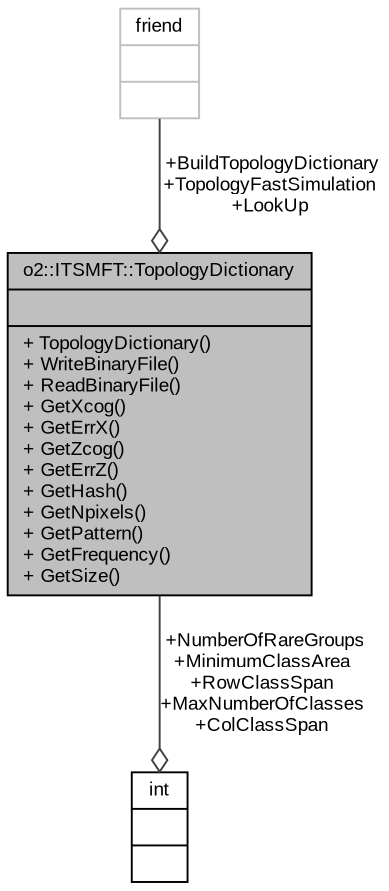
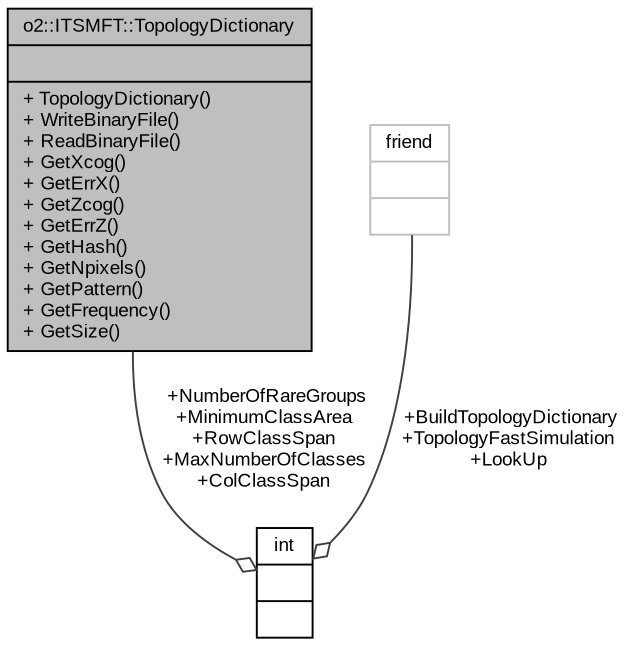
  digraph {
    fontname="Liberation Sans"
    node [color=black fontname="Liberation Sans" fontsize=10 shape=record]
    edge [arrowhead=odiamond color=grey25 fontname="Liberation Sans" fontsize=10 labelfontname=Helvetica labelfontsize=10 style=solid]
    n1 [fillcolor=grey75 fontcolor=black height=0.2 label="{o2::ITSMFT::TopologyDictionary\n||+ TopologyDictionary()\l+ WriteBinaryFile()\l+ ReadBinaryFile()\l+ GetXcog()\l+ GetErrX()\l+ GetZcog()\l+ GetErrZ()\l+ GetHash()\l+ GetNpixels()\l+ GetPattern()\l+ GetFrequency()\l+ GetSize()\l}" style=filled width=0.4]
    n2 [height=0.2 label="{int\n||}" width=0.4]
    n3 [color=grey75 height=0.2 label="{friend\n||}" width=0.4]
    n1 -> n2 [label=" +NumberOfRareGroups\n+MinimumClassArea\n+RowClassSpan\n+MaxNumberOfClasses\n+ColClassSpan"]
-   n3 -> n1 [label=" +BuildTopologyDictionary\n+TopologyFastSimulation\n+LookUp"]
+   n3 -> n2 [label=" +BuildTopologyDictionary\n+TopologyFastSimulation\n+LookUp"]
  }
